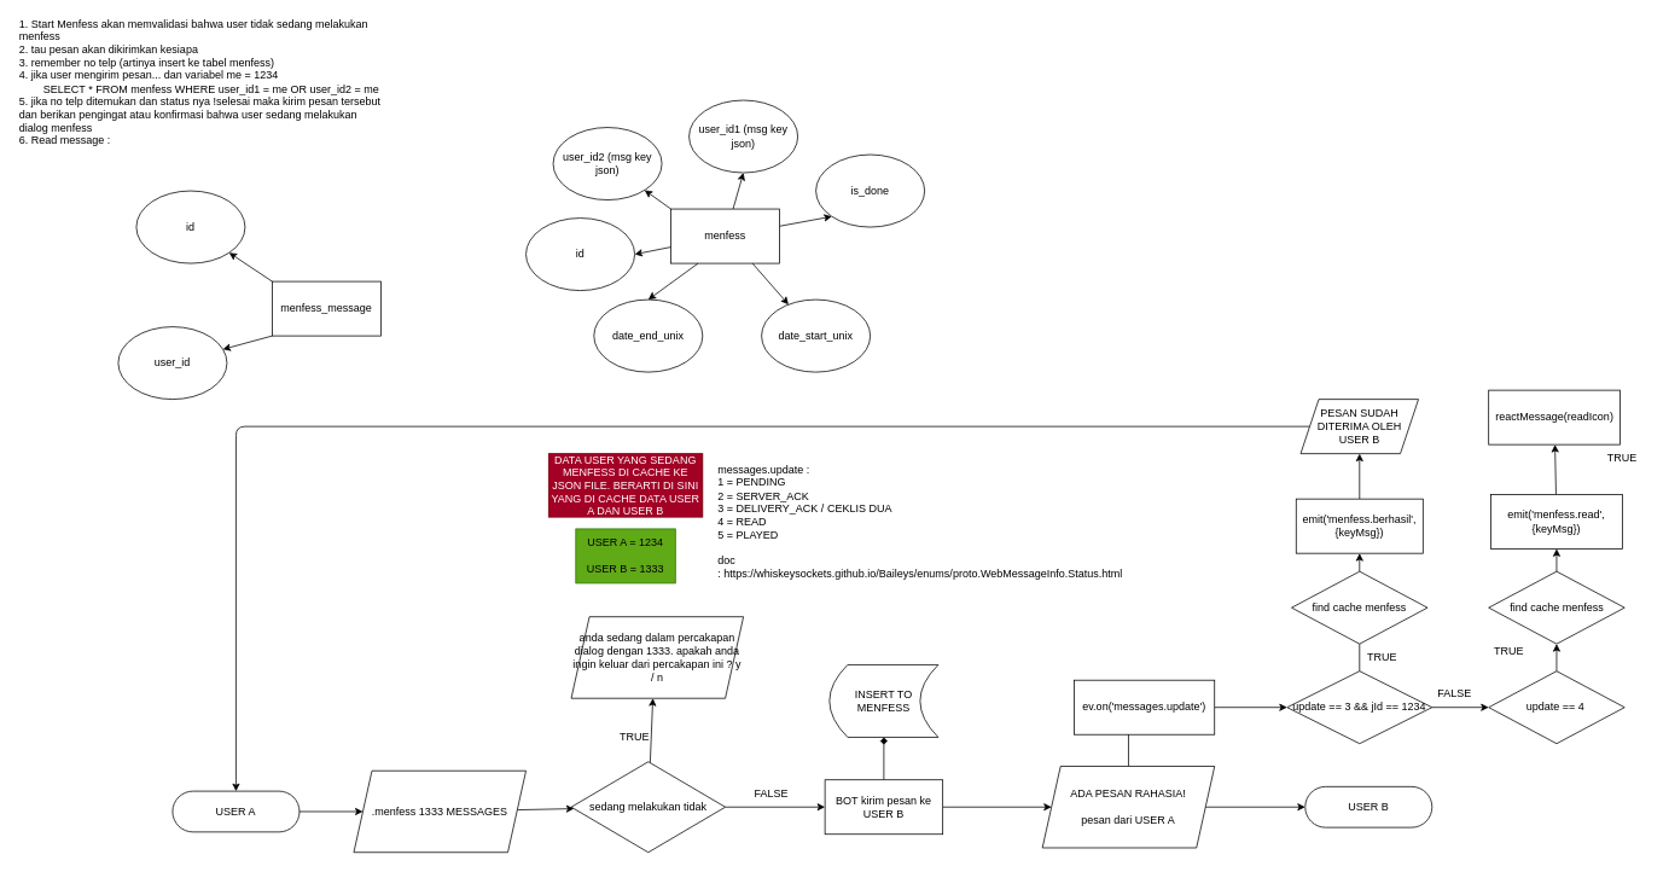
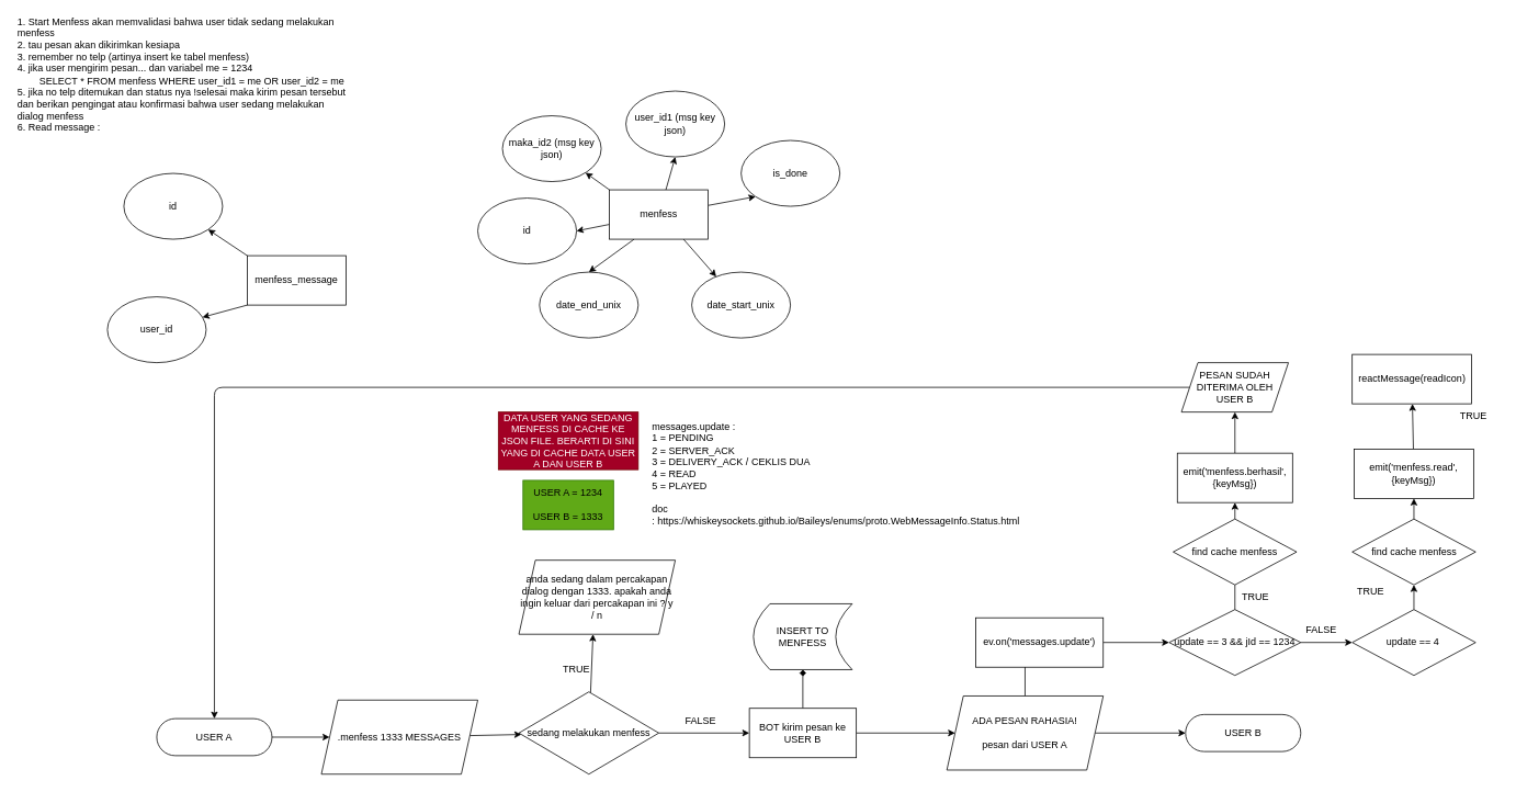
  <mxCell id="0" />
  <mxCell id="1" parent="0" />
  <mxCell id="2" style="edgeStyle=none;html=1;exitX=0;exitY=0;exitDx=0;exitDy=0;" parent="1" source="8" target="12" edge="1"><mxGeometry relative="1" as="geometry" /></mxCell>
  <mxCell id="3" style="edgeStyle=none;html=1;entryX=0.5;entryY=1;entryDx=0;entryDy=0;" parent="1" source="8" target="9" edge="1"><mxGeometry relative="1" as="geometry" /></mxCell>
  <mxCell id="4" style="edgeStyle=none;html=1;entryX=0;entryY=1;entryDx=0;entryDy=0;" parent="1" source="8" target="10" edge="1"><mxGeometry relative="1" as="geometry" /></mxCell>
  <mxCell id="5" style="edgeStyle=none;html=1;exitX=0.75;exitY=1;exitDx=0;exitDy=0;" parent="1" source="8" target="11" edge="1"><mxGeometry relative="1" as="geometry" /></mxCell>
  <mxCell id="6" style="edgeStyle=none;html=1;exitX=0.25;exitY=1;exitDx=0;exitDy=0;entryX=0.5;entryY=0;entryDx=0;entryDy=0;" parent="1" source="8" target="13" edge="1"><mxGeometry relative="1" as="geometry" /></mxCell>
  <mxCell id="7" style="edgeStyle=none;html=1;entryX=1;entryY=0.5;entryDx=0;entryDy=0;" parent="1" source="8" target="17" edge="1"><mxGeometry relative="1" as="geometry" /></mxCell>
  <mxCell id="8" value="menfess" style="rounded=0;whiteSpace=wrap;html=1;" parent="1" vertex="1"><mxGeometry x="740" y="230" width="120" height="60" as="geometry" /></mxCell>
  <mxCell id="9" value="user_id1 (msg key json)" style="ellipse;whiteSpace=wrap;html=1;" parent="1" vertex="1"><mxGeometry x="760" y="110" width="120" height="80" as="geometry" /></mxCell>
  <mxCell id="10" value="is_done" style="ellipse;whiteSpace=wrap;html=1;" parent="1" vertex="1"><mxGeometry x="900" y="170" width="120" height="80" as="geometry" /></mxCell>
  <mxCell id="11" value="date_start_unix" style="ellipse;whiteSpace=wrap;html=1;" parent="1" vertex="1"><mxGeometry x="840" y="330" width="120" height="80" as="geometry" /></mxCell>
- <mxCell id="12" value="user_id2 (msg key json)" style="ellipse;whiteSpace=wrap;html=1;" parent="1" vertex="1"><mxGeometry x="610" y="140" width="120" height="80" as="geometry" /></mxCell>
+ <mxCell id="12" value="maka_id2 (msg key json)" style="ellipse;whiteSpace=wrap;html=1;" parent="1" vertex="1"><mxGeometry x="610" y="140" width="120" height="80" as="geometry" /></mxCell>
  <mxCell id="13" value="date_end_unix" style="ellipse;whiteSpace=wrap;html=1;" parent="1" vertex="1"><mxGeometry x="655" y="330" width="120" height="80" as="geometry" /></mxCell>
  <mxCell id="14" style="edgeStyle=none;html=1;exitX=0;exitY=0;exitDx=0;exitDy=0;" parent="1" source="16" target="18" edge="1"><mxGeometry relative="1" as="geometry" /></mxCell>
  <mxCell id="15" style="edgeStyle=none;html=1;exitX=0;exitY=1;exitDx=0;exitDy=0;" parent="1" source="16" target="19" edge="1"><mxGeometry relative="1" as="geometry" /></mxCell>
  <mxCell id="16" value="menfess_message" style="rounded=0;whiteSpace=wrap;html=1;" parent="1" vertex="1"><mxGeometry x="300" y="310" width="120" height="60" as="geometry" /></mxCell>
  <mxCell id="17" value="id" style="ellipse;whiteSpace=wrap;html=1;" parent="1" vertex="1"><mxGeometry x="580" y="240" width="120" height="80" as="geometry" /></mxCell>
  <mxCell id="18" value="id" style="ellipse;whiteSpace=wrap;html=1;" parent="1" vertex="1"><mxGeometry x="150" y="210" width="120" height="80" as="geometry" /></mxCell>
  <mxCell id="19" value="user_id" style="ellipse;whiteSpace=wrap;html=1;" parent="1" vertex="1"><mxGeometry x="130" y="360" width="120" height="80" as="geometry" /></mxCell>
  <mxCell id="20" value="&lt;div style=&quot;text-align: left;&quot;&gt;&lt;span style=&quot;background-color: initial;&quot;&gt;1. Start Menfess akan memvalidasi bahwa user tidak sedang melakukan menfess&lt;/span&gt;&lt;/div&gt;&lt;div style=&quot;text-align: left;&quot;&gt;&lt;span style=&quot;background-color: initial;&quot;&gt;2. tau pesan akan dikirimkan kesiapa&lt;/span&gt;&lt;/div&gt;&lt;div style=&quot;text-align: left;&quot;&gt;&lt;span style=&quot;background-color: initial;&quot;&gt;3. remember no telp (artinya insert ke tabel menfess)&lt;/span&gt;&lt;/div&gt;&lt;div style=&quot;text-align: left;&quot;&gt;&lt;span style=&quot;background-color: initial;&quot;&gt;4. jika user mengirim pesan... dan variabel me = 1234&amp;nbsp;&lt;/span&gt;&lt;/div&gt;&lt;div style=&quot;text-align: left;&quot;&gt;&lt;span style=&quot;background-color: initial;&quot;&gt;&lt;span style=&quot;white-space: pre;&quot;&gt;&#09;&lt;/span&gt;SELECT * FROM menfess WHERE user_id1 = me OR user_id2 = me&lt;br&gt;&lt;/span&gt;&lt;/div&gt;&lt;div style=&quot;text-align: left;&quot;&gt;&lt;span style=&quot;background-color: initial;&quot;&gt;5. jika no telp ditemukan dan status nya !selesai maka kirim pesan tersebut dan berikan pengingat atau konfirmasi bahwa user sedang melakukan dialog menfess&lt;/span&gt;&lt;/div&gt;&lt;div style=&quot;text-align: left;&quot;&gt;&lt;span style=&quot;background-color: initial;&quot;&gt;6. Read message :&amp;nbsp;&lt;/span&gt;&lt;span style=&quot;background-color: initial;&quot;&gt;&amp;nbsp;&lt;/span&gt;&lt;/div&gt;" style="text;html=1;strokeColor=none;fillColor=none;align=center;verticalAlign=middle;whiteSpace=wrap;rounded=0;" parent="1" vertex="1"><mxGeometry x="20" y="20" width="410" height="140" as="geometry" /></mxCell>
  <mxCell id="21" style="edgeStyle=none;html=1;" parent="1" source="22" target="30" edge="1"><mxGeometry relative="1" as="geometry" /></mxCell>
  <mxCell id="22" value=".menfess 1333 MESSAGES" style="shape=parallelogram;perimeter=parallelogramPerimeter;whiteSpace=wrap;html=1;fixedSize=1;" parent="1" vertex="1"><mxGeometry x="390" y="850" width="190" height="90" as="geometry" /></mxCell>
  <mxCell id="23" value="" style="edgeStyle=none;html=1;endArrow=diamond;" parent="1" source="25" target="34" edge="1"><mxGeometry relative="1" as="geometry" /></mxCell>
  <mxCell id="24" style="edgeStyle=none;html=1;" parent="1" source="25" target="37" edge="1"><mxGeometry relative="1" as="geometry" /></mxCell>
  <mxCell id="25" value="BOT kirim pesan ke USER B" style="rounded=0;whiteSpace=wrap;html=1;" parent="1" vertex="1"><mxGeometry x="910" y="860" width="130" height="60" as="geometry" /></mxCell>
  <mxCell id="26" style="edgeStyle=none;html=1;" parent="1" source="27" target="22" edge="1"><mxGeometry relative="1" as="geometry" /></mxCell>
  <mxCell id="27" value="USER A" style="rounded=1;whiteSpace=wrap;html=1;arcSize=50;" parent="1" vertex="1"><mxGeometry x="190" y="872.5" width="140" height="45" as="geometry" /></mxCell>
  <mxCell id="28" style="edgeStyle=none;html=1;entryX=0.474;entryY=1;entryDx=0;entryDy=0;entryPerimeter=0;" parent="1" source="30" target="31" edge="1"><mxGeometry relative="1" as="geometry" /></mxCell>
  <mxCell id="29" style="edgeStyle=none;html=1;" parent="1" source="30" target="25" edge="1"><mxGeometry relative="1" as="geometry" /></mxCell>
- <mxCell id="30" value="sedang melakukan tidak" style="rhombus;whiteSpace=wrap;html=1;" parent="1" vertex="1"><mxGeometry x="630" y="840" width="170" height="100" as="geometry" /></mxCell>
+ <mxCell id="30" value="sedang melakukan menfess" style="rhombus;whiteSpace=wrap;html=1;" parent="1" vertex="1"><mxGeometry x="630" y="840" width="170" height="100" as="geometry" /></mxCell>
  <mxCell id="31" value="anda sedang dalam percakapan&lt;br&gt;dialog dengan 1333. apakah anda ingin keluar dari percakapan ini ? y / n" style="shape=parallelogram;perimeter=parallelogramPerimeter;whiteSpace=wrap;html=1;fixedSize=1;" parent="1" vertex="1"><mxGeometry x="630" y="680" width="190" height="90" as="geometry" /></mxCell>
  <mxCell id="32" value="TRUE" style="text;html=1;strokeColor=none;fillColor=none;align=center;verticalAlign=middle;whiteSpace=wrap;rounded=0;" parent="1" vertex="1"><mxGeometry x="670" y="798" width="60" height="30" as="geometry" /></mxCell>
  <mxCell id="33" value="FALSE" style="text;html=1;strokeColor=none;fillColor=none;align=center;verticalAlign=middle;whiteSpace=wrap;rounded=0;" parent="1" vertex="1"><mxGeometry x="821" y="860" width="60" height="30" as="geometry" /></mxCell>
  <mxCell id="34" value="INSERT TO MENFESS" style="shape=dataStorage;whiteSpace=wrap;html=1;fixedSize=1;" parent="1" vertex="1"><mxGeometry x="915" y="733" width="120" height="80" as="geometry" /></mxCell>
  <mxCell id="35" style="edgeStyle=none;html=1;" parent="1" source="37" target="38" edge="1"><mxGeometry relative="1" as="geometry" /></mxCell>
  <mxCell id="36" style="edgeStyle=none;html=1;" parent="1" source="37" edge="1"><mxGeometry relative="1" as="geometry"><mxPoint x="1245" y="780" as="targetPoint" /></mxGeometry></mxCell>
  <mxCell id="37" value="ADA PESAN RAHASIA!&lt;br&gt;&lt;br&gt;pesan dari USER A" style="shape=parallelogram;perimeter=parallelogramPerimeter;whiteSpace=wrap;html=1;fixedSize=1;" parent="1" vertex="1"><mxGeometry x="1150" y="845" width="190" height="90" as="geometry" /></mxCell>
  <mxCell id="38" value="USER B" style="rounded=1;whiteSpace=wrap;html=1;arcSize=50;" parent="1" vertex="1"><mxGeometry x="1440" y="867.5" width="140" height="45" as="geometry" /></mxCell>
  <mxCell id="39" value="" style="edgeStyle=none;html=1;" parent="1" source="40" target="46" edge="1"><mxGeometry relative="1" as="geometry" /></mxCell>
  <mxCell id="40" value="ev.on('messages.update')" style="rounded=0;whiteSpace=wrap;html=1;" parent="1" vertex="1"><mxGeometry x="1185" y="750" width="155" height="60" as="geometry" /></mxCell>
  <mxCell id="41" style="edgeStyle=none;html=1;" edge="1" parent="1" source="42" target="63"><mxGeometry relative="1" as="geometry" /></mxCell>
  <mxCell id="42" value="emit('menfess.read', {keyMsg})" style="rounded=0;whiteSpace=wrap;html=1;" parent="1" vertex="1"><mxGeometry x="1645" y="545" width="145" height="60" as="geometry" /></mxCell>
  <mxCell id="43" value="messages.update :&lt;br&gt;1 = PENDING&lt;br&gt;2 = SERVER_ACK&lt;br&gt;3 = DELIVERY_ACK / CEKLIS DUA&lt;br&gt;4 = READ&lt;br&gt;5 = PLAYED&lt;br&gt;&lt;br&gt;doc :&amp;nbsp;https://whiskeysockets.github.io/Baileys/enums/proto.WebMessageInfo.Status.html&amp;nbsp;" style="text;html=1;strokeColor=none;fillColor=none;align=left;verticalAlign=middle;whiteSpace=wrap;rounded=0;" parent="1" vertex="1"><mxGeometry x="790" y="540" width="380" height="70" as="geometry" /></mxCell>
  <mxCell id="44" style="edgeStyle=none;html=1;startArrow=none;" parent="1" source="68" target="51" edge="1"><mxGeometry relative="1" as="geometry" /></mxCell>
  <mxCell id="45" style="edgeStyle=none;html=1;fontFamily=Helvetica;fontSize=12;fontColor=default;" parent="1" source="46" target="49" edge="1"><mxGeometry relative="1" as="geometry" /></mxCell>
  <mxCell id="46" value="update == 3 &amp;amp;&amp;amp; jId == 1234" style="rhombus;whiteSpace=wrap;html=1;rounded=0;" parent="1" vertex="1"><mxGeometry x="1420" y="740" width="160" height="80" as="geometry" /></mxCell>
  <mxCell id="47" value="TRUE" style="text;html=1;strokeColor=none;fillColor=none;align=center;verticalAlign=middle;whiteSpace=wrap;rounded=0;" parent="1" vertex="1"><mxGeometry x="1495" y="710" width="60" height="30" as="geometry" /></mxCell>
  <mxCell id="48" style="edgeStyle=none;html=1;" edge="1" parent="1" source="49" target="62"><mxGeometry relative="1" as="geometry" /></mxCell>
  <mxCell id="49" value="update == 4&amp;nbsp;" style="rhombus;whiteSpace=wrap;html=1;rounded=0;" parent="1" vertex="1"><mxGeometry x="1642.5" y="740" width="150" height="80" as="geometry" /></mxCell>
  <mxCell id="50" style="edgeStyle=none;html=1;entryX=0.5;entryY=1;entryDx=0;entryDy=0;" parent="1" source="51" target="53" edge="1"><mxGeometry relative="1" as="geometry" /></mxCell>
  <mxCell id="51" value="emit('menfess.berhasil', {keyMsg})" style="rounded=0;whiteSpace=wrap;html=1;" parent="1" vertex="1"><mxGeometry x="1430" y="550" width="140" height="60" as="geometry" /></mxCell>
  <mxCell id="52" style="edgeStyle=none;html=1;entryX=0.5;entryY=0;entryDx=0;entryDy=0;" parent="1" source="53" target="27" edge="1"><mxGeometry relative="1" as="geometry"><Array as="points"><mxPoint x="260" y="470" /></Array></mxGeometry></mxCell>
  <mxCell id="53" value="PESAN SUDAH DITERIMA OLEH USER B" style="shape=parallelogram;perimeter=parallelogramPerimeter;whiteSpace=wrap;html=1;fixedSize=1;" parent="1" vertex="1"><mxGeometry x="1435" y="440" width="130" height="60" as="geometry" /></mxCell>
  <mxCell id="54" style="edgeStyle=none;html=1;exitX=0.5;exitY=1;exitDx=0;exitDy=0;fontFamily=Helvetica;fontSize=12;fontColor=default;" parent="1" source="55" edge="1"><mxGeometry relative="1" as="geometry"><mxPoint x="694.882" y="560" as="targetPoint" /></mxGeometry></mxCell>
  <mxCell id="55" value="DATA USER YANG SEDANG MENFESS DI CACHE KE JSON FILE. BERARTI DI SINI YANG DI CACHE DATA USER A DAN USER B" style="text;html=1;strokeColor=#6F0000;fillColor=#a20025;align=center;verticalAlign=middle;whiteSpace=wrap;rounded=0;fontColor=#ffffff;" parent="1" vertex="1"><mxGeometry x="605" y="500" width="170" height="70" as="geometry" /></mxCell>
  <mxCell id="56" value="" style="group;fillColor=#60a917;fontColor=#ffffff;strokeColor=#2D7600;" parent="1" vertex="1" connectable="0"><mxGeometry x="635" y="583" width="110" height="60" as="geometry" /></mxCell>
  <mxCell id="57" value="USER A = 1234" style="text;html=1;strokeColor=none;fillColor=none;align=center;verticalAlign=middle;whiteSpace=wrap;rounded=0;" parent="56" vertex="1"><mxGeometry width="110" height="30" as="geometry" /></mxCell>
  <mxCell id="58" value="USER B = 1333" style="text;html=1;strokeColor=none;fillColor=none;align=center;verticalAlign=middle;whiteSpace=wrap;rounded=0;" parent="56" vertex="1"><mxGeometry y="30" width="110" height="30" as="geometry" /></mxCell>
  <mxCell id="59" value="FALSE" style="text;html=1;strokeColor=none;fillColor=none;align=center;verticalAlign=middle;whiteSpace=wrap;rounded=0;" parent="1" vertex="1"><mxGeometry x="1575" y="750" width="60" height="30" as="geometry" /></mxCell>
  <mxCell id="60" value="TRUE" style="text;html=1;strokeColor=none;fillColor=none;align=center;verticalAlign=middle;whiteSpace=wrap;rounded=0;" parent="1" vertex="1"><mxGeometry x="1635" y="703" width="60" height="30" as="geometry" /></mxCell>
  <mxCell id="61" style="edgeStyle=none;html=1;exitX=0.5;exitY=0;exitDx=0;exitDy=0;entryX=0.5;entryY=1;entryDx=0;entryDy=0;" edge="1" parent="1" source="62" target="42"><mxGeometry relative="1" as="geometry" /></mxCell>
  <mxCell id="62" value="find cache menfess" style="rhombus;whiteSpace=wrap;html=1;rounded=0;" parent="1" vertex="1"><mxGeometry x="1642.5" y="630" width="150" height="80" as="geometry" /></mxCell>
  <mxCell id="63" value="reactMessage(readIcon)" style="rounded=0;whiteSpace=wrap;html=1;" parent="1" vertex="1"><mxGeometry x="1642.5" y="430" width="145" height="60" as="geometry" /></mxCell>
  <mxCell id="64" value="" style="edgeStyle=none;html=1;" edge="1" parent="1" source="66" target="63"><mxGeometry relative="1" as="geometry" /></mxCell>
  <mxCell id="65" value="" style="edgeStyle=none;html=1;" edge="1" parent="1" source="66" target="63"><mxGeometry relative="1" as="geometry" /></mxCell>
  <mxCell id="66" value="TRUE" style="text;html=1;strokeColor=none;fillColor=none;align=center;verticalAlign=middle;whiteSpace=wrap;rounded=0;" parent="1" vertex="1"><mxGeometry x="1760" y="490" width="60" height="30" as="geometry" /></mxCell>
  <mxCell id="67" value="" style="edgeStyle=none;html=1;endArrow=none;" edge="1" parent="1" source="46" target="68"><mxGeometry relative="1" as="geometry"><mxPoint x="1500" y="740" as="sourcePoint" /><mxPoint x="1500" y="610" as="targetPoint" /></mxGeometry></mxCell>
  <mxCell id="68" value="find cache menfess" style="rhombus;whiteSpace=wrap;html=1;rounded=0;" parent="1" vertex="1"><mxGeometry x="1425" y="630" width="150" height="80" as="geometry" /></mxCell>
